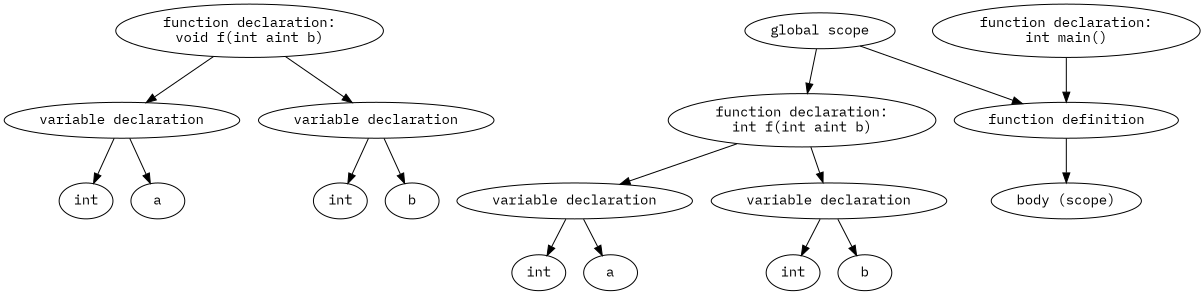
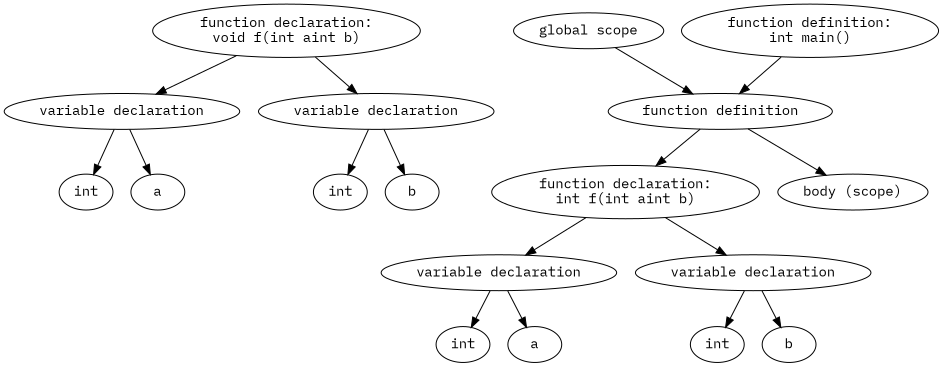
  digraph {
    fontname="IBM Plex Mono"
    node [fontname="IBM Plex Mono"]
    edge [fontname="IBM Plex Mono"]
    n1 [label=int]
    n2 [label="variable declaration"]
    n3 [label=a]
    n4 [label="function declaration:\nvoid f(int aint b)"]
    n5 [label="variable declaration"]
    n6 [label=int]
    n7 [label=b]
    n8 [label="global scope"]
    n9 [label="function declaration:\nint f(int aint b)"]
    n10 [label="function definition"]
    n11 [label="variable declaration"]
    n12 [label="variable declaration"]
    n13 [label="body (scope)"]
    n14 [label=int]
    n15 [label=a]
    n16 [label=int]
    n17 [label=b]
-   n18 [label="function declaration:\nint main()"]
+   n18 [label="function definition:\nint main()"]
    n2 -> n1
    n2 -> n3
    n4 -> n2
    n4 -> n5
    n5 -> n6
    n5 -> n7
-   n8 -> n9
+   n10 -> n9
    n8 -> n10
    n9 -> n11
    n9 -> n12
    n10 -> n13
    n11 -> n14
    n11 -> n15
    n12 -> n16
    n12 -> n17
    n18 -> n10
  }
